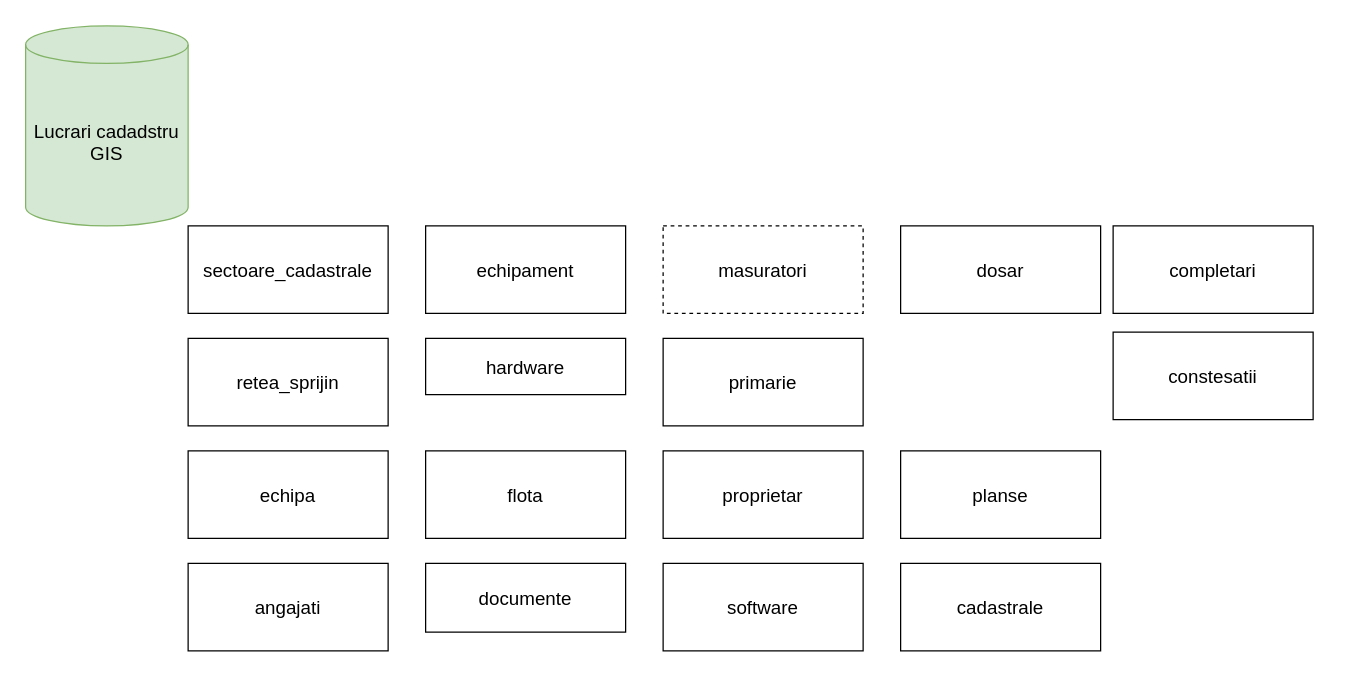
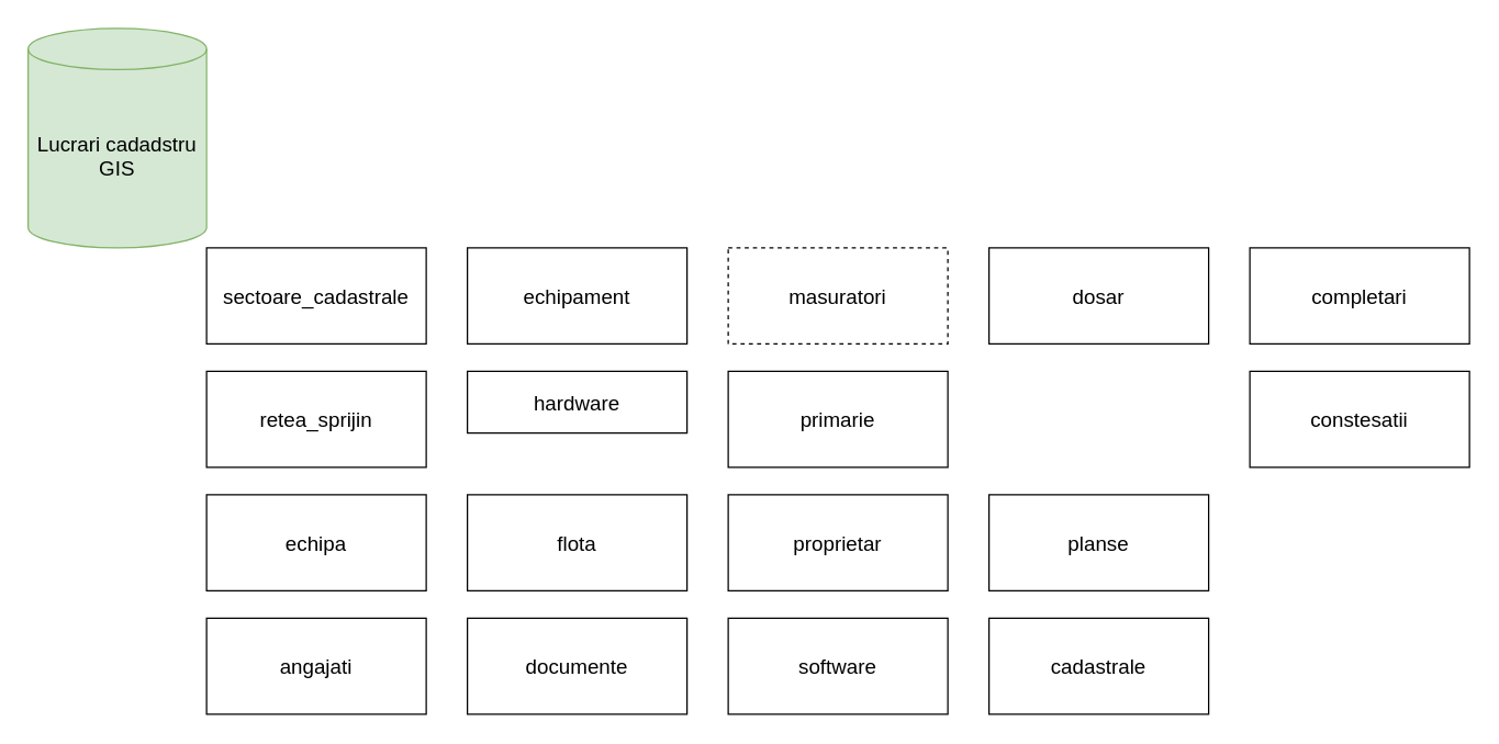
  <mxCell id="0" />
  <mxCell id="1" parent="0" />
  <mxCell id="2" value="&lt;font style=&quot;font-size: 15px;&quot;&gt;Lucrari cadadstru&lt;br&gt;GIS&lt;/font&gt;" style="shape=cylinder3;whiteSpace=wrap;html=1;boundedLbl=1;backgroundOutline=1;size=15;fillColor=#d5e8d4;strokeColor=#82B366;labelBackgroundColor=none;" vertex="1" parent="1"><mxGeometry width="130" height="160" as="geometry" x="20" y="20" /></mxCell>
  <mxCell id="3" value="&lt;font style=&quot;font-size: 15px;&quot;&gt;sectoare_cadastrale&lt;/font&gt;" style="rounded=0;whiteSpace=wrap;html=1;" vertex="1" parent="1"><mxGeometry x="150" y="180" width="160" height="70" as="geometry" /></mxCell>
  <mxCell id="4" value="&lt;font style=&quot;font-size: 15px;&quot;&gt;retea_sprijin&lt;/font&gt;" style="rounded=0;whiteSpace=wrap;html=1;" vertex="1" parent="1"><mxGeometry x="150" y="270" width="160" height="70" as="geometry" /></mxCell>
  <mxCell id="5" value="&lt;font style=&quot;font-size: 15px;&quot;&gt;echipa&lt;/font&gt;" style="rounded=0;whiteSpace=wrap;html=1;" vertex="1" parent="1"><mxGeometry x="150" y="360" width="160" height="70" as="geometry" /></mxCell>
  <mxCell id="6" value="&lt;font style=&quot;font-size: 15px;&quot;&gt;angajati&lt;/font&gt;" style="rounded=0;whiteSpace=wrap;html=1;" vertex="1" parent="1"><mxGeometry x="150" y="450" width="160" height="70" as="geometry" /></mxCell>
  <mxCell id="7" value="&lt;font style=&quot;font-size: 15px;&quot;&gt;echipament&lt;br&gt;&lt;/font&gt;" style="rounded=0;whiteSpace=wrap;html=1;" vertex="1" parent="1"><mxGeometry x="340" y="180" width="160" height="70" as="geometry" /></mxCell>
  <mxCell id="8" value="&lt;span style=&quot;font-size: 15px;&quot;&gt;hardware&lt;/span&gt;" style="rounded=0;whiteSpace=wrap;html=1;" vertex="1" parent="1"><mxGeometry x="340" y="270" width="160" height="45" as="geometry" /></mxCell>
  <mxCell id="9" value="&lt;font style=&quot;font-size: 15px;&quot;&gt;flota&lt;/font&gt;" style="rounded=0;whiteSpace=wrap;html=1;" vertex="1" parent="1"><mxGeometry x="340" y="360" width="160" height="70" as="geometry" /></mxCell>
- <mxCell id="10" value="&lt;font style=&quot;font-size: 15px;&quot;&gt;documente&lt;/font&gt;" style="rounded=0;whiteSpace=wrap;html=1;" vertex="1" parent="1"><mxGeometry x="340" y="450" width="160" height="55" as="geometry" /></mxCell>
+ <mxCell id="10" value="&lt;font style=&quot;font-size: 15px;&quot;&gt;documente&lt;/font&gt;" style="rounded=0;whiteSpace=wrap;html=1;" vertex="1" parent="1"><mxGeometry x="340" y="450" width="160" height="70" as="geometry" /></mxCell>
  <mxCell id="11" value="&lt;font style=&quot;font-size: 15px;&quot;&gt;masuratori&lt;/font&gt;" style="rounded=0;whiteSpace=wrap;html=1;dashed=1;" vertex="1" parent="1"><mxGeometry x="530" y="180" width="160" height="70" as="geometry" /></mxCell>
  <mxCell id="12" value="&lt;font style=&quot;font-size: 15px;&quot;&gt;primarie&lt;/font&gt;" style="rounded=0;whiteSpace=wrap;html=1;" vertex="1" parent="1"><mxGeometry x="530" y="270" width="160" height="70" as="geometry" /></mxCell>
  <mxCell id="13" value="&lt;font style=&quot;font-size: 15px;&quot;&gt;proprietar&lt;/font&gt;" style="rounded=0;whiteSpace=wrap;html=1;" vertex="1" parent="1"><mxGeometry x="530" y="360" width="160" height="70" as="geometry" /></mxCell>
  <mxCell id="14" value="&lt;font style=&quot;font-size: 15px;&quot;&gt;software&lt;/font&gt;" style="rounded=0;whiteSpace=wrap;html=1;" vertex="1" parent="1"><mxGeometry x="530" y="450" width="160" height="70" as="geometry" /></mxCell>
  <mxCell id="15" value="&lt;font style=&quot;font-size: 15px;&quot;&gt;dosar&lt;/font&gt;" style="rounded=0;whiteSpace=wrap;html=1;" vertex="1" parent="1"><mxGeometry x="720" y="180" width="160" height="70" as="geometry" /></mxCell>
  <mxCell id="16" value="&lt;font style=&quot;font-size: 15px;&quot;&gt;planse&lt;/font&gt;" style="rounded=0;whiteSpace=wrap;html=1;" vertex="1" parent="1"><mxGeometry x="720" y="360" width="160" height="70" as="geometry" /></mxCell>
  <mxCell id="17" value="&lt;font style=&quot;font-size: 15px;&quot;&gt;cadastrale&lt;/font&gt;" style="rounded=0;whiteSpace=wrap;html=1;" vertex="1" parent="1"><mxGeometry x="720" y="450" width="160" height="70" as="geometry" /></mxCell>
- <mxCell id="18" value="&lt;font style=&quot;font-size: 15px;&quot;&gt;completari&lt;/font&gt;" style="rounded=0;whiteSpace=wrap;html=1;" vertex="1" parent="1"><mxGeometry x="890" y="180" width="160" height="70" as="geometry" /></mxCell>
- <mxCell id="19" value="&lt;font style=&quot;font-size: 15px;&quot;&gt;constesatii&lt;/font&gt;" style="rounded=0;whiteSpace=wrap;html=1;" vertex="1" parent="1"><mxGeometry x="890" y="265" width="160" height="70" as="geometry" /></mxCell>
+ <mxCell id="18" value="&lt;font style=&quot;font-size: 15px;&quot;&gt;completari&lt;/font&gt;" style="rounded=0;whiteSpace=wrap;html=1;" vertex="1" parent="1"><mxGeometry x="910" y="180" width="160" height="70" as="geometry" /></mxCell>
+ <mxCell id="19" value="&lt;font style=&quot;font-size: 15px;&quot;&gt;constesatii&lt;/font&gt;" style="rounded=0;whiteSpace=wrap;html=1;" vertex="1" parent="1"><mxGeometry x="910" y="270" width="160" height="70" as="geometry" /></mxCell>
